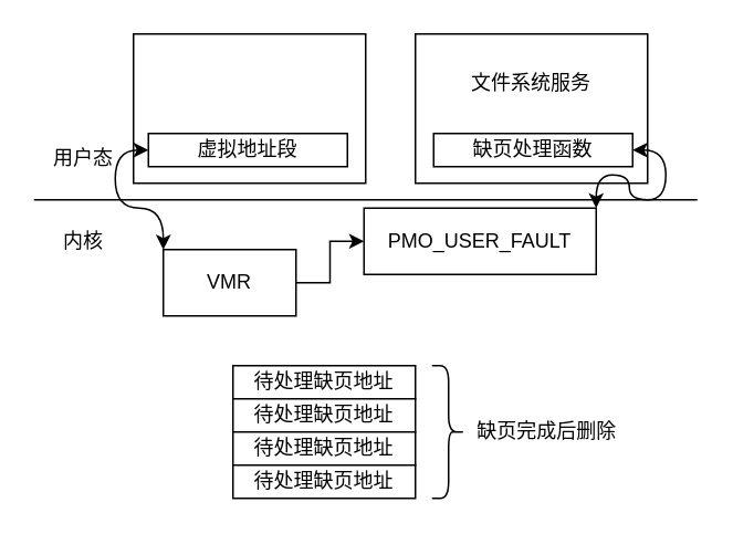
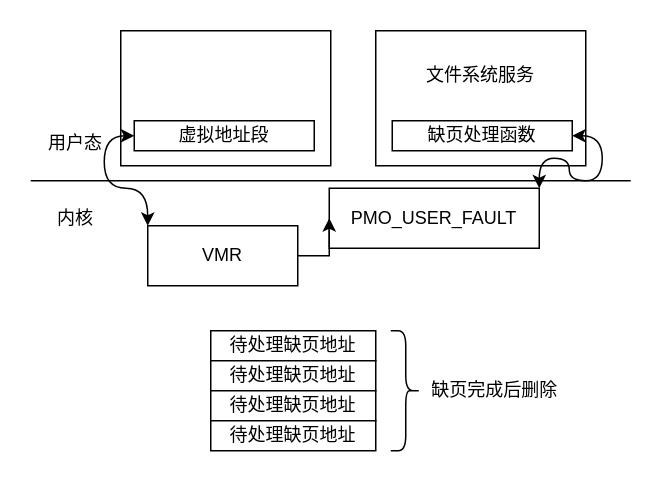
  <mxCell id="0" />
  <mxCell id="1" parent="0" />
  <mxCell id="2" value="" style="endArrow=none;html=1;rounded=0;" parent="1" edge="1"><mxGeometry width="50" height="50" relative="1" as="geometry"><mxPoint x="20" y="120" as="sourcePoint" /><mxPoint x="420" y="120" as="targetPoint" /></mxGeometry></mxCell>
  <mxCell id="3" value="内核" style="text;html=1;strokeColor=none;fillColor=none;align=center;verticalAlign=middle;whiteSpace=wrap;rounded=0;" parent="1" vertex="1"><mxGeometry x="20" y="130" width="60" height="30" as="geometry" /></mxCell>
  <mxCell id="4" value="用户态" style="text;html=1;strokeColor=none;fillColor=none;align=center;verticalAlign=middle;whiteSpace=wrap;rounded=0;" parent="1" vertex="1"><mxGeometry x="20" y="80" width="60" height="30" as="geometry" /></mxCell>
  <mxCell id="5" value="PMO_USER_FAULT" style="rounded=0;whiteSpace=wrap;html=1;" parent="1" vertex="1"><mxGeometry x="219" y="125" width="140" height="40" as="geometry" /></mxCell>
  <mxCell id="6" style="edgeStyle=orthogonalEdgeStyle;rounded=0;orthogonalLoop=1;jettySize=auto;html=1;exitX=1;exitY=0.5;exitDx=0;exitDy=0;entryX=0;entryY=0.5;entryDx=0;entryDy=0;" parent="1" source="7" target="5" edge="1"><mxGeometry relative="1" as="geometry" /></mxCell>
- <mxCell id="7" value="VMR" style="rounded=0;whiteSpace=wrap;html=1;" parent="1" vertex="1"><mxGeometry x="98" y="150" width="80" height="40" as="geometry" /></mxCell>
+ <mxCell id="7" value="VMR" style="rounded=0;whiteSpace=wrap;html=1;" parent="1" vertex="1"><mxGeometry x="98" y="150" width="100" height="40" as="geometry" /></mxCell>
  <mxCell id="8" value="" style="rounded=0;whiteSpace=wrap;html=1;" parent="1" vertex="1"><mxGeometry x="80" y="20" width="140" height="90" as="geometry" /></mxCell>
  <mxCell id="9" value="" style="rounded=0;whiteSpace=wrap;html=1;" parent="1" vertex="1"><mxGeometry x="250" y="20" width="140" height="90" as="geometry" /></mxCell>
  <mxCell id="10" value="缺页处理函数" style="rounded=0;whiteSpace=wrap;html=1;" parent="1" vertex="1"><mxGeometry x="261" y="80" width="120" height="20" as="geometry" /></mxCell>
  <mxCell id="11" value="虚拟地址段" style="rounded=0;whiteSpace=wrap;html=1;" parent="1" vertex="1"><mxGeometry x="89" y="80" width="120" height="20" as="geometry" /></mxCell>
  <mxCell id="12" value="待处理缺页地址" style="rounded=0;whiteSpace=wrap;html=1;" parent="1" vertex="1"><mxGeometry x="140" y="220" width="110" height="20" as="geometry" /></mxCell>
  <mxCell id="13" value="待处理缺页地址" style="rounded=0;whiteSpace=wrap;html=1;" parent="1" vertex="1"><mxGeometry x="140" y="240" width="110" height="20" as="geometry" /></mxCell>
  <mxCell id="14" value="待处理缺页地址" style="rounded=0;whiteSpace=wrap;html=1;" parent="1" vertex="1"><mxGeometry x="140" y="260" width="110" height="20" as="geometry" /></mxCell>
  <mxCell id="15" value="待处理缺页地址" style="rounded=0;whiteSpace=wrap;html=1;" parent="1" vertex="1"><mxGeometry x="140" y="280" width="110" height="20" as="geometry" /></mxCell>
  <mxCell id="16" value="" style="shape=curlyBracket;whiteSpace=wrap;html=1;rounded=1;flipH=1;labelPosition=right;verticalLabelPosition=middle;align=left;verticalAlign=middle;" parent="1" vertex="1"><mxGeometry x="260" y="220" width="20" height="80" as="geometry" /></mxCell>
  <mxCell id="17" value="缺页完成后删除" style="text;html=1;strokeColor=none;fillColor=none;align=center;verticalAlign=middle;whiteSpace=wrap;rounded=0;" parent="1" vertex="1"><mxGeometry x="280" y="245" width="99" height="30" as="geometry" /></mxCell>
  <mxCell id="18" style="edgeStyle=orthogonalEdgeStyle;curved=1;rounded=0;orthogonalLoop=1;jettySize=auto;html=1;exitX=0;exitY=0;exitDx=0;exitDy=0;entryX=0;entryY=0.5;entryDx=0;entryDy=0;startArrow=classic;startFill=1;" parent="1" source="7" target="11" edge="1"><mxGeometry relative="1" as="geometry"><Array as="points"><mxPoint x="98" y="125" /><mxPoint x="69" y="125" /><mxPoint x="69" y="90" /></Array></mxGeometry></mxCell>
  <mxCell id="19" value="文件系统服务" style="text;html=1;strokeColor=none;fillColor=none;align=center;verticalAlign=middle;whiteSpace=wrap;rounded=0;" vertex="1" parent="1"><mxGeometry x="280" y="35" width="80" height="30" as="geometry" /></mxCell>
  <mxCell id="20" style="edgeStyle=orthogonalEdgeStyle;rounded=0;orthogonalLoop=1;jettySize=auto;html=1;exitX=1;exitY=0;exitDx=0;exitDy=0;entryX=1;entryY=0.5;entryDx=0;entryDy=0;startArrow=classic;startFill=1;curved=1;" parent="1" source="5" target="10" edge="1"><mxGeometry relative="1" as="geometry" /></mxCell>
